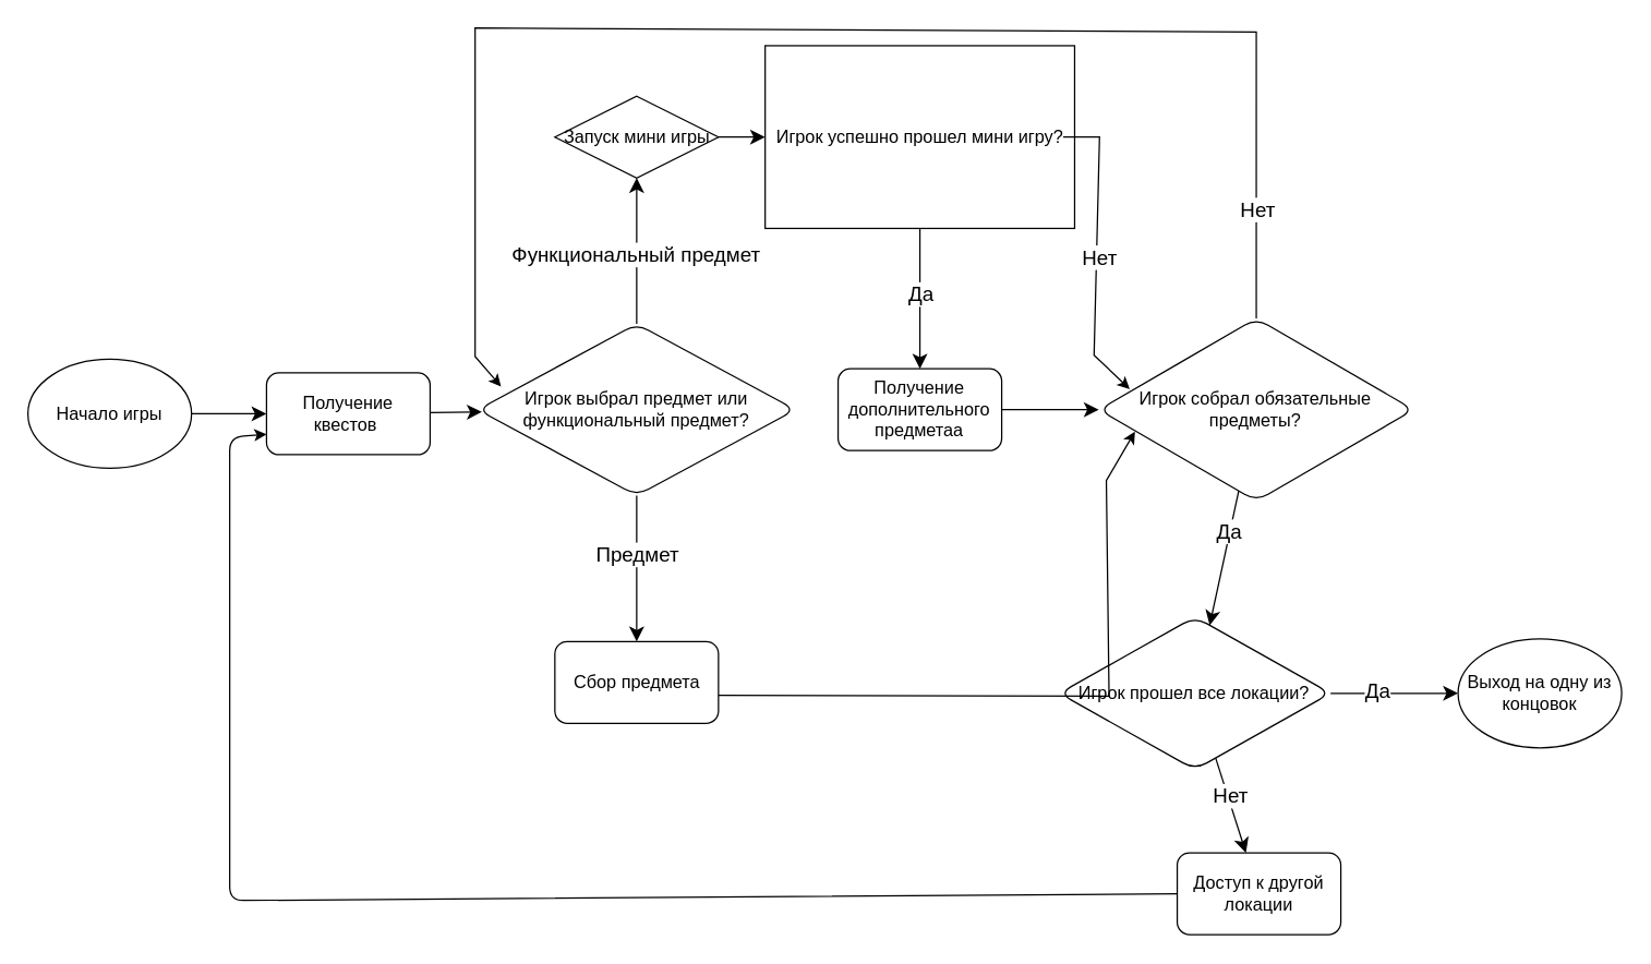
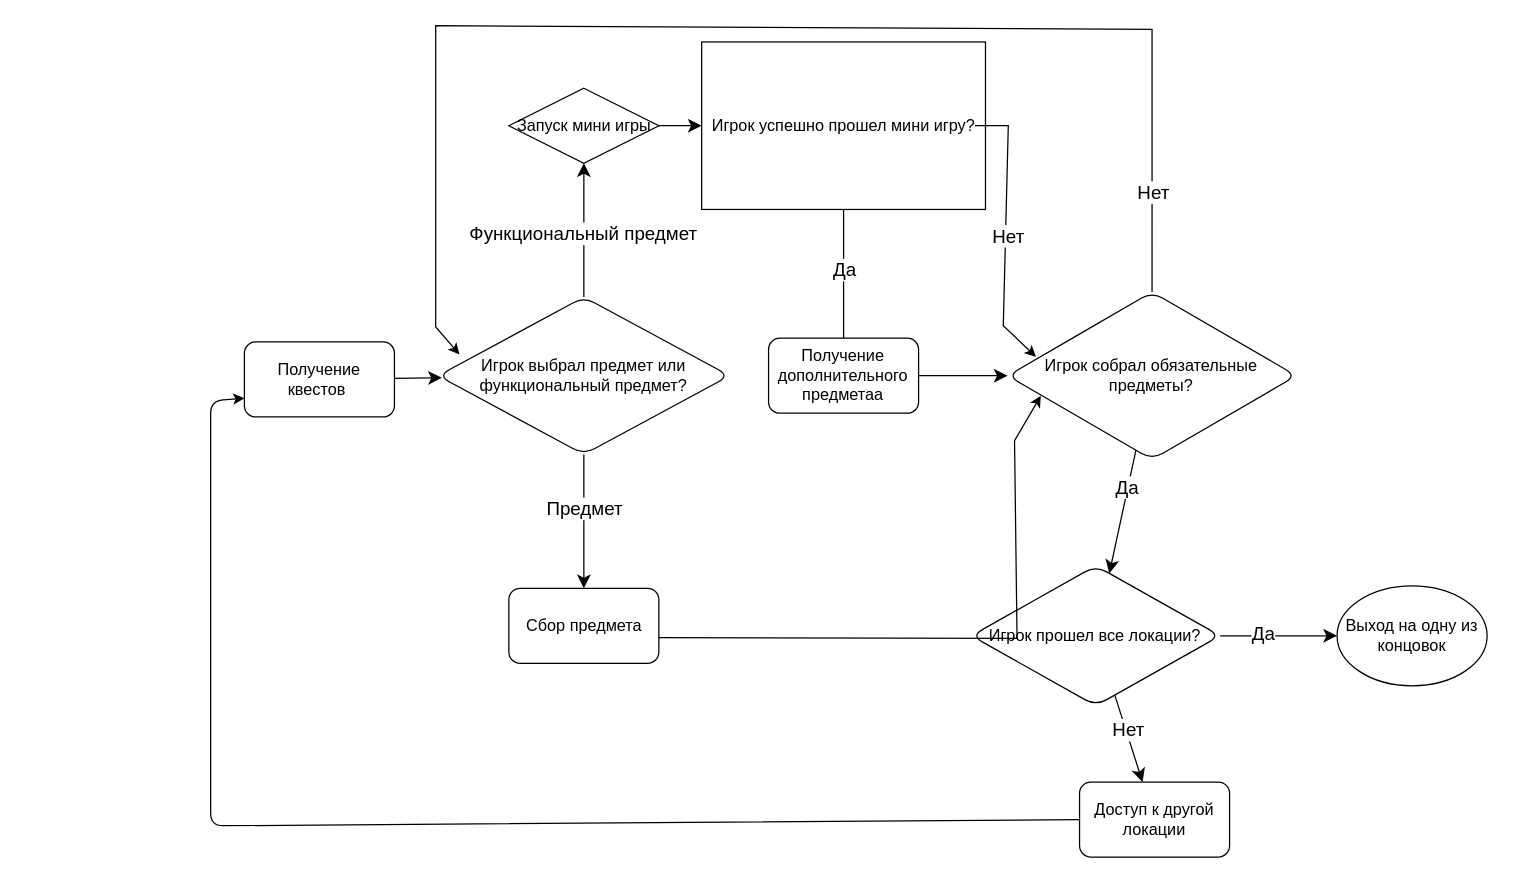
  <mxCell id="0" />
  <mxCell id="1" parent="0" />
- <mxCell id="2" value="&lt;font style=&quot;font-size: 13px;&quot;&gt;Начало игры&lt;/font&gt;" style="ellipse;whiteSpace=wrap;html=1;rounded=1;labelBackgroundColor=none;" parent="1" vertex="1"><mxGeometry x="20" y="263" width="120" height="80" as="geometry" /></mxCell>
- <mxCell id="3" value="" style="edgeStyle=none;curved=1;rounded=1;orthogonalLoop=1;jettySize=auto;html=1;fontSize=12;startSize=8;endSize=8;labelBackgroundColor=none;fontColor=default;exitX=1;exitY=0.5;exitDx=0;exitDy=0;" parent="1" source="2" target="5" edge="1"><mxGeometry relative="1" as="geometry"><mxPoint x="153" y="301.152" as="sourcePoint" /></mxGeometry></mxCell>
  <mxCell id="4" value="" style="edgeStyle=none;curved=1;rounded=1;orthogonalLoop=1;jettySize=auto;html=1;fontSize=12;startSize=8;endSize=8;labelBackgroundColor=none;fontColor=default;" parent="1" source="5" target="10" edge="1"><mxGeometry relative="1" as="geometry" /></mxCell>
  <mxCell id="5" value="&lt;font style=&quot;font-size: 13px;&quot;&gt;Получение квестов&amp;nbsp;&lt;/font&gt;" style="whiteSpace=wrap;html=1;rounded=1;labelBackgroundColor=none;" parent="1" vertex="1"><mxGeometry x="195.005" y="273" width="120" height="60" as="geometry" /></mxCell>
  <mxCell id="6" value="" style="edgeStyle=none;curved=1;rounded=1;orthogonalLoop=1;jettySize=auto;html=1;fontSize=12;startSize=8;endSize=8;labelBackgroundColor=none;fontColor=default;" parent="1" source="10" target="12" edge="1"><mxGeometry relative="1" as="geometry" /></mxCell>
  <mxCell id="7" value="&lt;font style=&quot;font-size: 15px;&quot;&gt;Функциональный предмет&lt;/font&gt;" style="edgeLabel;html=1;align=center;verticalAlign=middle;resizable=0;points=[];labelBackgroundColor=default;fontSize=15;" vertex="1" connectable="0" parent="6"><mxGeometry x="-0.028" y="1" relative="1" as="geometry"><mxPoint as="offset" /></mxGeometry></mxCell>
  <mxCell id="8" value="" style="edgeStyle=none;curved=1;rounded=1;orthogonalLoop=1;jettySize=auto;html=1;fontSize=12;startSize=8;endSize=8;labelBackgroundColor=none;fontColor=default;" parent="1" source="10" target="13" edge="1"><mxGeometry relative="1" as="geometry" /></mxCell>
  <mxCell id="9" value="Предмет" style="edgeLabel;html=1;align=center;verticalAlign=middle;resizable=0;points=[];labelBackgroundColor=default;fontSize=15;" vertex="1" connectable="0" parent="8"><mxGeometry x="-0.196" relative="1" as="geometry"><mxPoint as="offset" /></mxGeometry></mxCell>
  <mxCell id="10" value="&lt;font style=&quot;font-size: 13px;&quot;&gt;Игрок выбрал предмет или функциональный предмет?&lt;/font&gt;" style="rhombus;whiteSpace=wrap;html=1;rounded=1;labelBackgroundColor=none;" parent="1" vertex="1"><mxGeometry x="350.01" y="237" width="233" height="126" as="geometry" /></mxCell>
  <mxCell id="11" value="" style="edgeStyle=none;curved=1;rounded=1;orthogonalLoop=1;jettySize=auto;html=1;fontSize=12;startSize=8;endSize=8;labelBackgroundColor=none;fontColor=default;" parent="1" source="12" target="16" edge="1"><mxGeometry relative="1" as="geometry" /></mxCell>
  <mxCell id="12" value="&lt;font style=&quot;font-size: 13px;&quot;&gt;Запуск мини игры&lt;/font&gt;" style="rhombus;whiteSpace=wrap;html=1;labelBackgroundColor=none;" parent="1" vertex="1"><mxGeometry x="406.505" y="70" width="120" height="60" as="geometry" /></mxCell>
  <mxCell id="13" value="&lt;font style=&quot;font-size: 13px;&quot;&gt;Сбор предмета&lt;/font&gt;" style="whiteSpace=wrap;html=1;rounded=1;labelBackgroundColor=none;" parent="1" vertex="1"><mxGeometry x="406.505" y="470" width="120" height="60" as="geometry" /></mxCell>
- <mxCell id="14" value="" style="edgeStyle=none;curved=1;rounded=1;orthogonalLoop=1;jettySize=auto;html=1;fontSize=12;startSize=8;endSize=8;labelBackgroundColor=none;fontColor=default;" parent="1" source="16" target="18" edge="1"><mxGeometry relative="1" as="geometry" /></mxCell>
+ <mxCell id="14" value="" style="edgeStyle=none;curved=1;rounded=1;orthogonalLoop=1;jettySize=auto;html=1;fontSize=12;startSize=8;endSize=8;labelBackgroundColor=none;fontColor=default;endArrow=none;" parent="1" source="16" target="18" edge="1"><mxGeometry relative="1" as="geometry" /></mxCell>
  <mxCell id="15" value="Да" style="edgeLabel;html=1;align=center;verticalAlign=middle;resizable=0;points=[];labelBackgroundColor=default;fontSize=15;" vertex="1" connectable="0" parent="14"><mxGeometry x="-0.087" y="4" relative="1" as="geometry"><mxPoint x="-4" as="offset" /></mxGeometry></mxCell>
  <mxCell id="16" value="&lt;font style=&quot;font-size: 13px;&quot;&gt;Игрок успешно прошел мини игру?&lt;/font&gt;" style="whiteSpace=wrap;html=1;labelBackgroundColor=none;rounded=0;" parent="1" vertex="1"><mxGeometry x="560.75" y="33" width="227" height="134" as="geometry" /></mxCell>
  <mxCell id="17" value="" style="edgeStyle=none;curved=1;rounded=1;orthogonalLoop=1;jettySize=auto;html=1;fontSize=12;startSize=8;endSize=8;labelBackgroundColor=none;fontColor=default;" parent="1" source="18" target="21" edge="1"><mxGeometry relative="1" as="geometry" /></mxCell>
  <mxCell id="18" value="&lt;font style=&quot;font-size: 13px;&quot;&gt;Получение дополнительного предметаа&lt;/font&gt;" style="whiteSpace=wrap;html=1;rounded=1;labelBackgroundColor=none;" parent="1" vertex="1"><mxGeometry x="614.245" y="270" width="120" height="60" as="geometry" /></mxCell>
  <mxCell id="19" value="" style="edgeStyle=none;curved=1;rounded=1;orthogonalLoop=1;jettySize=auto;html=1;fontSize=12;startSize=8;endSize=8;labelBackgroundColor=none;fontColor=default;" parent="1" source="21" target="26" edge="1"><mxGeometry relative="1" as="geometry" /></mxCell>
  <mxCell id="20" value="Да" style="edgeLabel;html=1;align=center;verticalAlign=middle;resizable=0;points=[];labelBackgroundColor=default;fontSize=15;" vertex="1" connectable="0" parent="19"><mxGeometry x="-0.404" y="-1" relative="1" as="geometry"><mxPoint as="offset" /></mxGeometry></mxCell>
  <mxCell id="21" value="&lt;font style=&quot;font-size: 13px;&quot;&gt;Игрок собрал обязательные предметы?&lt;/font&gt;" style="rhombus;whiteSpace=wrap;html=1;rounded=1;labelBackgroundColor=none;" parent="1" vertex="1"><mxGeometry x="805.49" y="233" width="231" height="134" as="geometry" /></mxCell>
  <mxCell id="22" value="" style="edgeStyle=none;curved=1;rounded=1;orthogonalLoop=1;jettySize=auto;html=1;fontSize=12;startSize=8;endSize=8;labelBackgroundColor=none;fontColor=default;" parent="1" source="26" target="27" edge="1"><mxGeometry relative="1" as="geometry" /></mxCell>
  <mxCell id="23" value="Нет" style="edgeLabel;html=1;align=center;verticalAlign=middle;resizable=0;points=[];labelBackgroundColor=default;fontSize=15;" vertex="1" connectable="0" parent="22"><mxGeometry x="-0.21" y="2" relative="1" as="geometry"><mxPoint as="offset" /></mxGeometry></mxCell>
  <mxCell id="24" value="" style="edgeStyle=none;curved=1;rounded=1;orthogonalLoop=1;jettySize=auto;html=1;fontSize=12;startSize=8;endSize=8;entryX=0;entryY=0.5;entryDx=0;entryDy=0;labelBackgroundColor=none;fontColor=default;" parent="1" source="26" target="35" edge="1"><mxGeometry relative="1" as="geometry"><mxPoint x="1225.99" y="502" as="targetPoint" /></mxGeometry></mxCell>
  <mxCell id="25" value="Да" style="edgeLabel;html=1;align=center;verticalAlign=middle;resizable=0;points=[];labelBackgroundColor=default;fontSize=15;" vertex="1" connectable="0" parent="24"><mxGeometry x="-0.264" y="3" relative="1" as="geometry"><mxPoint as="offset" /></mxGeometry></mxCell>
  <mxCell id="26" value="&lt;font style=&quot;font-size: 13px;&quot;&gt;Игрок прошел все локации?&lt;/font&gt;" style="rhombus;whiteSpace=wrap;html=1;rounded=1;labelBackgroundColor=none;" parent="1" vertex="1"><mxGeometry x="776.49" y="452" width="199" height="112" as="geometry" /></mxCell>
  <mxCell id="27" value="&lt;font style=&quot;font-size: 13px;&quot;&gt;Доступ к другой локации&lt;/font&gt;" style="rounded=1;whiteSpace=wrap;html=1;labelBackgroundColor=none;" parent="1" vertex="1"><mxGeometry x="863" y="625" width="120" height="60" as="geometry" /></mxCell>
  <mxCell id="28" value="" style="endArrow=classic;html=1;rounded=1;entryX=0;entryY=0.75;entryDx=0;entryDy=0;labelBackgroundColor=none;fontColor=default;exitX=0;exitY=0.5;exitDx=0;exitDy=0;" edge="1" parent="1" source="27" target="5"><mxGeometry width="50" height="50" relative="1" as="geometry"><mxPoint x="860" y="700" as="sourcePoint" /><mxPoint x="168" y="315" as="targetPoint" /><Array as="points"><mxPoint x="168" y="660" /><mxPoint x="168" y="320" /></Array></mxGeometry></mxCell>
  <mxCell id="29" value="" style="endArrow=classic;html=1;rounded=0;fontColor=default;labelBackgroundColor=none;" edge="1" parent="1"><mxGeometry width="50" height="50" relative="1" as="geometry"><mxPoint x="526.51" y="509.5" as="sourcePoint" /><mxPoint x="832" y="316" as="targetPoint" /><Array as="points"><mxPoint x="813" y="510" /><mxPoint x="811" y="352" /></Array></mxGeometry></mxCell>
  <mxCell id="30" value="" style="edgeLabel;html=1;align=center;verticalAlign=middle;resizable=0;points=[];labelBackgroundColor=none;" vertex="1" connectable="0" parent="29"><mxGeometry x="-0.584" y="-2" relative="1" as="geometry"><mxPoint as="offset" /></mxGeometry></mxCell>
  <mxCell id="31" value="" style="endArrow=classic;html=1;rounded=0;fontColor=default;exitX=0.963;exitY=0.5;exitDx=0;exitDy=0;exitPerimeter=0;labelBackgroundColor=none;entryX=0.098;entryY=0.387;entryDx=0;entryDy=0;entryPerimeter=0;" edge="1" parent="1" source="16" target="21"><mxGeometry width="50" height="50" relative="1" as="geometry"><mxPoint x="784" y="100" as="sourcePoint" /><mxPoint x="907" y="300" as="targetPoint" /><Array as="points"><mxPoint x="806" y="100" /><mxPoint x="802" y="260" /></Array></mxGeometry></mxCell>
  <mxCell id="32" value="Нет" style="edgeLabel;html=1;align=center;verticalAlign=middle;resizable=0;points=[];labelBackgroundColor=default;fontSize=15;" vertex="1" connectable="0" parent="31"><mxGeometry x="0.02" y="2" relative="1" as="geometry"><mxPoint as="offset" /></mxGeometry></mxCell>
  <mxCell id="33" value="" style="endArrow=classic;html=1;rounded=0;fontColor=default;labelBackgroundColor=none;exitX=0.5;exitY=0;exitDx=0;exitDy=0;" edge="1" parent="1" source="21"><mxGeometry width="50" height="50" relative="1" as="geometry"><mxPoint x="918" y="221" as="sourcePoint" /><mxPoint x="367" y="283" as="targetPoint" /><Array as="points"><mxPoint x="921" y="23" /><mxPoint x="348" y="20" /><mxPoint x="348" y="261" /></Array></mxGeometry></mxCell>
  <mxCell id="34" value="Нет" style="edgeLabel;html=1;align=center;verticalAlign=middle;resizable=0;points=[];labelBackgroundColor=default;fontSize=15;spacingTop=2;spacingBottom=2;spacingLeft=2;spacingRight=2;" vertex="1" connectable="0" parent="33"><mxGeometry x="-0.846" y="-1" relative="1" as="geometry"><mxPoint as="offset" /></mxGeometry></mxCell>
  <mxCell id="35" value="&lt;font style=&quot;font-size: 13px;&quot;&gt;Выход на одну из концовок&lt;/font&gt;" style="ellipse;whiteSpace=wrap;html=1;labelBackgroundColor=none;" vertex="1" parent="1"><mxGeometry x="1069" y="468" width="120" height="80" as="geometry" /></mxCell>
